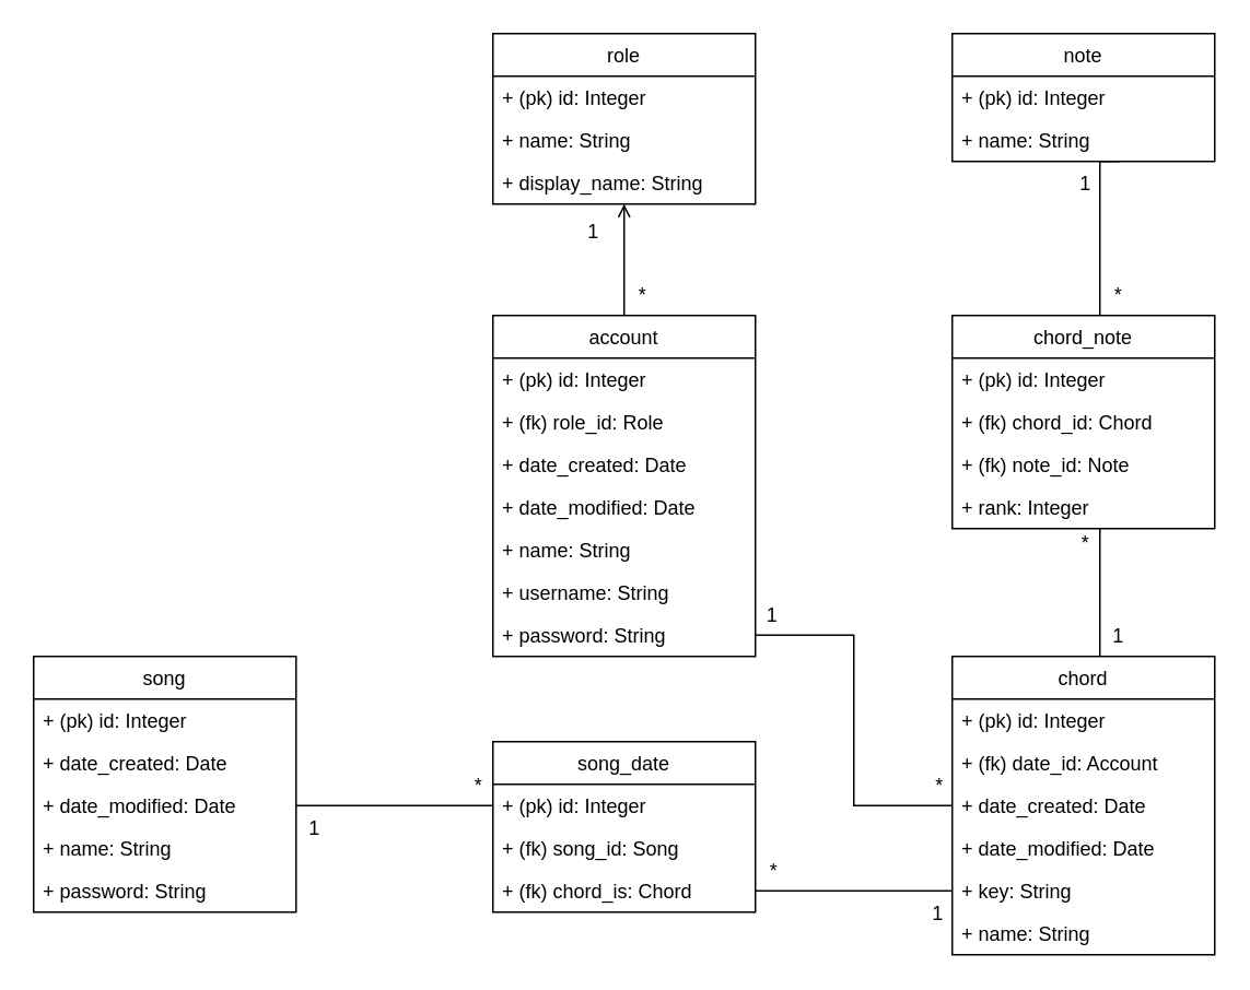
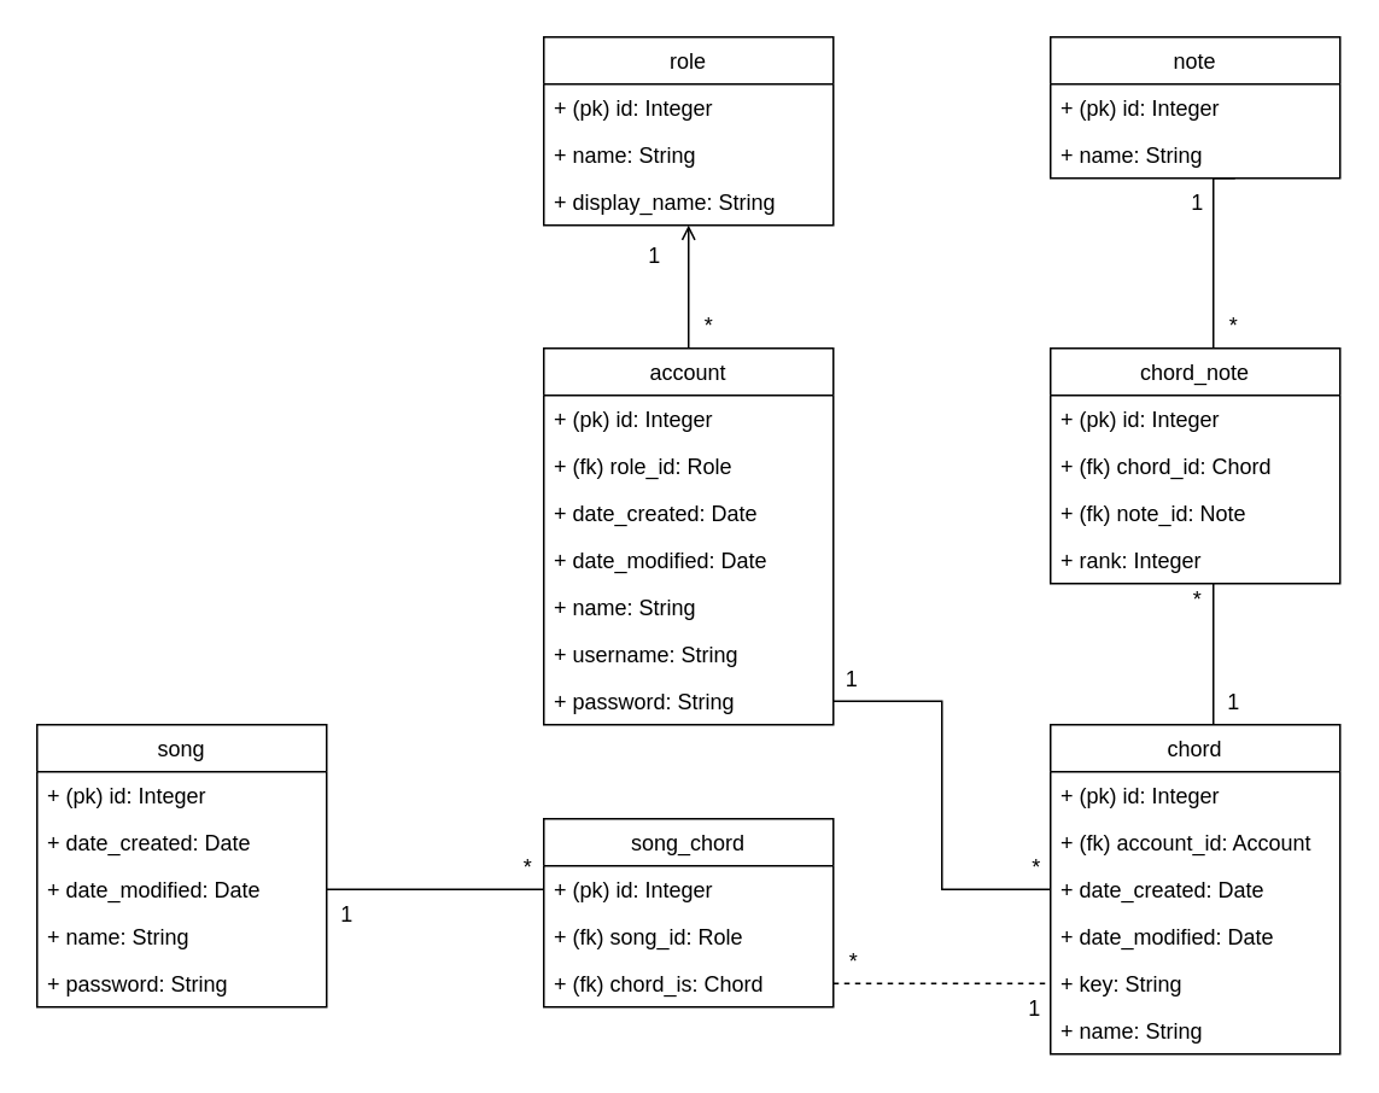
  <mxCell id="0" />
  <mxCell id="1" parent="0" />
  <mxCell id="2" value="" style="edgeStyle=orthogonalEdgeStyle;rounded=0;orthogonalLoop=1;jettySize=auto;html=1;endArrow=open;endFill=0;" parent="1" source="5" target="13" edge="1"><mxGeometry relative="1" as="geometry" /></mxCell>
  <mxCell id="3" value="1" style="text;html=1;resizable=0;points=[];align=center;verticalAlign=middle;labelBackgroundColor=#ffffff;" parent="2" vertex="1" connectable="0"><mxGeometry x="0.735" y="-3" relative="1" as="geometry"><mxPoint x="-23" y="7" as="offset" /></mxGeometry></mxCell>
  <mxCell id="4" value="*" style="text;html=1;resizable=0;points=[];align=center;verticalAlign=middle;labelBackgroundColor=#ffffff;" parent="2" vertex="1" connectable="0"><mxGeometry x="-0.541" y="-3" relative="1" as="geometry"><mxPoint x="7" y="3" as="offset" /></mxGeometry></mxCell>
  <mxCell id="5" value="account" style="swimlane;fontStyle=0;childLayout=stackLayout;horizontal=1;startSize=26;fillColor=none;horizontalStack=0;resizeParent=1;resizeParentMax=0;resizeLast=0;collapsible=1;marginBottom=0;" parent="1" vertex="1"><mxGeometry x="300" y="192" width="160" height="208" as="geometry"><mxRectangle x="270" y="35" width="70" height="26" as="alternateBounds" /></mxGeometry></mxCell>
  <mxCell id="6" value="+ (pk) id: Integer&#10;" style="text;strokeColor=none;fillColor=none;align=left;verticalAlign=top;spacingLeft=4;spacingRight=4;overflow=hidden;rotatable=0;points=[[0,0.5],[1,0.5]];portConstraint=eastwest;" parent="5" vertex="1"><mxGeometry y="26" width="160" height="26" as="geometry" /></mxCell>
  <mxCell id="7" value="+ (fk) role_id: Role" style="text;strokeColor=none;fillColor=none;align=left;verticalAlign=top;spacingLeft=4;spacingRight=4;overflow=hidden;rotatable=0;points=[[0,0.5],[1,0.5]];portConstraint=eastwest;" parent="5" vertex="1"><mxGeometry y="52" width="160" height="26" as="geometry" /></mxCell>
  <mxCell id="8" value="+ date_created: Date" style="text;strokeColor=none;fillColor=none;align=left;verticalAlign=top;spacingLeft=4;spacingRight=4;overflow=hidden;rotatable=0;points=[[0,0.5],[1,0.5]];portConstraint=eastwest;" parent="5" vertex="1"><mxGeometry y="78" width="160" height="26" as="geometry" /></mxCell>
  <mxCell id="9" value="+ date_modified: Date" style="text;strokeColor=none;fillColor=none;align=left;verticalAlign=top;spacingLeft=4;spacingRight=4;overflow=hidden;rotatable=0;points=[[0,0.5],[1,0.5]];portConstraint=eastwest;" parent="5" vertex="1"><mxGeometry y="104" width="160" height="26" as="geometry" /></mxCell>
  <mxCell id="10" value="+ name: String" style="text;strokeColor=none;fillColor=none;align=left;verticalAlign=top;spacingLeft=4;spacingRight=4;overflow=hidden;rotatable=0;points=[[0,0.5],[1,0.5]];portConstraint=eastwest;" parent="5" vertex="1"><mxGeometry y="130" width="160" height="26" as="geometry" /></mxCell>
  <mxCell id="11" value="+ username: String" style="text;strokeColor=none;fillColor=none;align=left;verticalAlign=top;spacingLeft=4;spacingRight=4;overflow=hidden;rotatable=0;points=[[0,0.5],[1,0.5]];portConstraint=eastwest;" parent="5" vertex="1"><mxGeometry y="156" width="160" height="26" as="geometry" /></mxCell>
  <mxCell id="12" value="+ password: String" style="text;strokeColor=none;fillColor=none;align=left;verticalAlign=top;spacingLeft=4;spacingRight=4;overflow=hidden;rotatable=0;points=[[0,0.5],[1,0.5]];portConstraint=eastwest;" parent="5" vertex="1"><mxGeometry y="182" width="160" height="26" as="geometry" /></mxCell>
  <mxCell id="13" value="role" style="swimlane;fontStyle=0;childLayout=stackLayout;horizontal=1;startSize=26;fillColor=none;horizontalStack=0;resizeParent=1;resizeParentMax=0;resizeLast=0;collapsible=1;marginBottom=0;" parent="1" vertex="1"><mxGeometry x="300" y="20" width="160" height="104" as="geometry"><mxRectangle x="270" y="35" width="70" height="26" as="alternateBounds" /></mxGeometry></mxCell>
  <mxCell id="14" value="+ (pk) id: Integer&#10;" style="text;strokeColor=none;fillColor=none;align=left;verticalAlign=top;spacingLeft=4;spacingRight=4;overflow=hidden;rotatable=0;points=[[0,0.5],[1,0.5]];portConstraint=eastwest;" parent="13" vertex="1"><mxGeometry y="26" width="160" height="26" as="geometry" /></mxCell>
  <mxCell id="15" value="+ name: String" style="text;strokeColor=none;fillColor=none;align=left;verticalAlign=top;spacingLeft=4;spacingRight=4;overflow=hidden;rotatable=0;points=[[0,0.5],[1,0.5]];portConstraint=eastwest;" parent="13" vertex="1"><mxGeometry y="52" width="160" height="26" as="geometry" /></mxCell>
  <mxCell id="16" value="+ display_name: String" style="text;strokeColor=none;fillColor=none;align=left;verticalAlign=top;spacingLeft=4;spacingRight=4;overflow=hidden;rotatable=0;points=[[0,0.5],[1,0.5]];portConstraint=eastwest;" parent="13" vertex="1"><mxGeometry y="78" width="160" height="26" as="geometry" /></mxCell>
  <mxCell id="17" value="note" style="swimlane;fontStyle=0;childLayout=stackLayout;horizontal=1;startSize=26;fillColor=none;horizontalStack=0;resizeParent=1;resizeParentMax=0;resizeLast=0;collapsible=1;marginBottom=0;" parent="1" vertex="1"><mxGeometry x="580" y="20" width="160" height="78" as="geometry"><mxRectangle x="270" y="35" width="70" height="26" as="alternateBounds" /></mxGeometry></mxCell>
  <mxCell id="18" value="+ (pk) id: Integer&#10;" style="text;strokeColor=none;fillColor=none;align=left;verticalAlign=top;spacingLeft=4;spacingRight=4;overflow=hidden;rotatable=0;points=[[0,0.5],[1,0.5]];portConstraint=eastwest;" parent="17" vertex="1"><mxGeometry y="26" width="160" height="26" as="geometry" /></mxCell>
  <mxCell id="19" value="+ name: String" style="text;strokeColor=none;fillColor=none;align=left;verticalAlign=top;spacingLeft=4;spacingRight=4;overflow=hidden;rotatable=0;points=[[0,0.5],[1,0.5]];portConstraint=eastwest;" parent="17" vertex="1"><mxGeometry y="52" width="160" height="26" as="geometry" /></mxCell>
  <mxCell id="20" value="" style="edgeStyle=orthogonalEdgeStyle;rounded=0;orthogonalLoop=1;jettySize=auto;html=1;endArrow=none;endFill=0;" parent="1" source="23" target="33" edge="1"><mxGeometry relative="1" as="geometry"><Array as="points"><mxPoint x="670" y="360" /><mxPoint x="670" y="360" /></Array></mxGeometry></mxCell>
  <mxCell id="21" value="1" style="text;html=1;resizable=0;points=[];align=center;verticalAlign=middle;labelBackgroundColor=#ffffff;" parent="20" vertex="1" connectable="0"><mxGeometry x="0.015" y="-26" relative="1" as="geometry"><mxPoint x="-16" y="27" as="offset" /></mxGeometry></mxCell>
  <mxCell id="22" value="*" style="text;html=1;resizable=0;points=[];align=center;verticalAlign=middle;labelBackgroundColor=#ffffff;" parent="20" vertex="1" connectable="0"><mxGeometry x="0.815" y="2" relative="1" as="geometry"><mxPoint x="-8" y="1" as="offset" /></mxGeometry></mxCell>
  <mxCell id="23" value="chord" style="swimlane;fontStyle=0;childLayout=stackLayout;horizontal=1;startSize=26;fillColor=none;horizontalStack=0;resizeParent=1;resizeParentMax=0;resizeLast=0;collapsible=1;marginBottom=0;" parent="1" vertex="1"><mxGeometry x="580" y="400" width="160" height="182" as="geometry"><mxRectangle x="270" y="35" width="70" height="26" as="alternateBounds" /></mxGeometry></mxCell>
  <mxCell id="24" value="+ (pk) id: Integer&#10;" style="text;strokeColor=none;fillColor=none;align=left;verticalAlign=top;spacingLeft=4;spacingRight=4;overflow=hidden;rotatable=0;points=[[0,0.5],[1,0.5]];portConstraint=eastwest;" parent="23" vertex="1"><mxGeometry y="26" width="160" height="26" as="geometry" /></mxCell>
- <mxCell id="25" value="+ (fk) date_id: Account" style="text;strokeColor=none;fillColor=none;align=left;verticalAlign=top;spacingLeft=4;spacingRight=4;overflow=hidden;rotatable=0;points=[[0,0.5],[1,0.5]];portConstraint=eastwest;" parent="23" vertex="1"><mxGeometry y="52" width="160" height="26" as="geometry" /></mxCell>
+ <mxCell id="25" value="+ (fk) account_id: Account" style="text;strokeColor=none;fillColor=none;align=left;verticalAlign=top;spacingLeft=4;spacingRight=4;overflow=hidden;rotatable=0;points=[[0,0.5],[1,0.5]];portConstraint=eastwest;" parent="23" vertex="1"><mxGeometry y="52" width="160" height="26" as="geometry" /></mxCell>
  <mxCell id="26" value="+ date_created: Date" style="text;strokeColor=none;fillColor=none;align=left;verticalAlign=top;spacingLeft=4;spacingRight=4;overflow=hidden;rotatable=0;points=[[0,0.5],[1,0.5]];portConstraint=eastwest;" parent="23" vertex="1"><mxGeometry y="78" width="160" height="26" as="geometry" /></mxCell>
  <mxCell id="27" value="+ date_modified: Date" style="text;strokeColor=none;fillColor=none;align=left;verticalAlign=top;spacingLeft=4;spacingRight=4;overflow=hidden;rotatable=0;points=[[0,0.5],[1,0.5]];portConstraint=eastwest;" parent="23" vertex="1"><mxGeometry y="104" width="160" height="26" as="geometry" /></mxCell>
  <mxCell id="28" value="+ key: String" style="text;strokeColor=none;fillColor=none;align=left;verticalAlign=top;spacingLeft=4;spacingRight=4;overflow=hidden;rotatable=0;points=[[0,0.5],[1,0.5]];portConstraint=eastwest;" parent="23" vertex="1"><mxGeometry y="130" width="160" height="26" as="geometry" /></mxCell>
  <mxCell id="29" value="+ name: String" style="text;strokeColor=none;fillColor=none;align=left;verticalAlign=top;spacingLeft=4;spacingRight=4;overflow=hidden;rotatable=0;points=[[0,0.5],[1,0.5]];portConstraint=eastwest;" parent="23" vertex="1"><mxGeometry y="156" width="160" height="26" as="geometry" /></mxCell>
  <mxCell id="30" style="edgeStyle=orthogonalEdgeStyle;rounded=0;orthogonalLoop=1;jettySize=auto;html=1;endArrow=none;endFill=0;" parent="1" source="33" edge="1"><mxGeometry relative="1" as="geometry"><mxPoint x="682" y="98" as="targetPoint" /><Array as="points"><mxPoint x="670" y="98" /></Array></mxGeometry></mxCell>
  <mxCell id="31" value="*" style="text;html=1;resizable=0;points=[];align=center;verticalAlign=middle;labelBackgroundColor=#ffffff;" parent="30" vertex="1" connectable="0"><mxGeometry x="-0.66" y="-1" relative="1" as="geometry"><mxPoint x="9" y="5.5" as="offset" /></mxGeometry></mxCell>
  <mxCell id="32" value="&lt;div&gt;1&lt;/div&gt;" style="text;html=1;resizable=0;points=[];align=center;verticalAlign=middle;labelBackgroundColor=#ffffff;" parent="30" vertex="1" connectable="0"><mxGeometry x="0.683" relative="1" as="geometry"><mxPoint x="-10" y="8" as="offset" /></mxGeometry></mxCell>
  <mxCell id="33" value="chord_note" style="swimlane;fontStyle=0;childLayout=stackLayout;horizontal=1;startSize=26;fillColor=none;horizontalStack=0;resizeParent=1;resizeParentMax=0;resizeLast=0;collapsible=1;marginBottom=0;" parent="1" vertex="1"><mxGeometry x="580" y="192" width="160" height="130" as="geometry"><mxRectangle x="270" y="35" width="70" height="26" as="alternateBounds" /></mxGeometry></mxCell>
  <mxCell id="34" value="+ (pk) id: Integer&#10;" style="text;strokeColor=none;fillColor=none;align=left;verticalAlign=top;spacingLeft=4;spacingRight=4;overflow=hidden;rotatable=0;points=[[0,0.5],[1,0.5]];portConstraint=eastwest;" parent="33" vertex="1"><mxGeometry y="26" width="160" height="26" as="geometry" /></mxCell>
  <mxCell id="35" value="+ (fk) chord_id: Chord" style="text;strokeColor=none;fillColor=none;align=left;verticalAlign=top;spacingLeft=4;spacingRight=4;overflow=hidden;rotatable=0;points=[[0,0.5],[1,0.5]];portConstraint=eastwest;" parent="33" vertex="1"><mxGeometry y="52" width="160" height="26" as="geometry" /></mxCell>
  <mxCell id="36" value="+ (fk) note_id: Note" style="text;strokeColor=none;fillColor=none;align=left;verticalAlign=top;spacingLeft=4;spacingRight=4;overflow=hidden;rotatable=0;points=[[0,0.5],[1,0.5]];portConstraint=eastwest;" parent="33" vertex="1"><mxGeometry y="78" width="160" height="26" as="geometry" /></mxCell>
  <mxCell id="37" value="+ rank: Integer" style="text;strokeColor=none;fillColor=none;align=left;verticalAlign=top;spacingLeft=4;spacingRight=4;overflow=hidden;rotatable=0;points=[[0,0.5],[1,0.5]];portConstraint=eastwest;" parent="33" vertex="1"><mxGeometry y="104" width="160" height="26" as="geometry" /></mxCell>
  <mxCell id="38" style="edgeStyle=orthogonalEdgeStyle;rounded=0;orthogonalLoop=1;jettySize=auto;html=1;entryX=0;entryY=0.5;entryDx=0;entryDy=0;endArrow=none;endFill=0;" parent="1" source="12" target="26" edge="1"><mxGeometry relative="1" as="geometry" /></mxCell>
  <mxCell id="39" value="1" style="text;html=1;resizable=0;points=[];align=center;verticalAlign=middle;labelBackgroundColor=#ffffff;" parent="38" vertex="1" connectable="0"><mxGeometry x="-0.91" y="-2" relative="1" as="geometry"><mxPoint x="-1" y="-15" as="offset" /></mxGeometry></mxCell>
  <mxCell id="40" value="*" style="text;html=1;resizable=0;points=[];align=center;verticalAlign=middle;labelBackgroundColor=#ffffff;" parent="38" vertex="1" connectable="0"><mxGeometry x="0.875" y="2" relative="1" as="geometry"><mxPoint x="5" y="-11" as="offset" /></mxGeometry></mxCell>
  <mxCell id="41" value="song" style="swimlane;fontStyle=0;childLayout=stackLayout;horizontal=1;startSize=26;fillColor=none;horizontalStack=0;resizeParent=1;resizeParentMax=0;resizeLast=0;collapsible=1;marginBottom=0;" parent="1" vertex="1"><mxGeometry x="20" y="400" width="160" height="156" as="geometry"><mxRectangle x="270" y="35" width="70" height="26" as="alternateBounds" /></mxGeometry></mxCell>
  <mxCell id="42" value="+ (pk) id: Integer&#10;" style="text;strokeColor=none;fillColor=none;align=left;verticalAlign=top;spacingLeft=4;spacingRight=4;overflow=hidden;rotatable=0;points=[[0,0.5],[1,0.5]];portConstraint=eastwest;" parent="41" vertex="1"><mxGeometry y="26" width="160" height="26" as="geometry" /></mxCell>
  <mxCell id="43" value="+ date_created: Date" style="text;strokeColor=none;fillColor=none;align=left;verticalAlign=top;spacingLeft=4;spacingRight=4;overflow=hidden;rotatable=0;points=[[0,0.5],[1,0.5]];portConstraint=eastwest;" parent="41" vertex="1"><mxGeometry y="52" width="160" height="26" as="geometry" /></mxCell>
  <mxCell id="44" value="+ date_modified: Date" style="text;strokeColor=none;fillColor=none;align=left;verticalAlign=top;spacingLeft=4;spacingRight=4;overflow=hidden;rotatable=0;points=[[0,0.5],[1,0.5]];portConstraint=eastwest;" parent="41" vertex="1"><mxGeometry y="78" width="160" height="26" as="geometry" /></mxCell>
  <mxCell id="45" value="+ name: String" style="text;strokeColor=none;fillColor=none;align=left;verticalAlign=top;spacingLeft=4;spacingRight=4;overflow=hidden;rotatable=0;points=[[0,0.5],[1,0.5]];portConstraint=eastwest;" parent="41" vertex="1"><mxGeometry y="104" width="160" height="26" as="geometry" /></mxCell>
  <mxCell id="46" value="+ password: String" style="text;strokeColor=none;fillColor=none;align=left;verticalAlign=top;spacingLeft=4;spacingRight=4;overflow=hidden;rotatable=0;points=[[0,0.5],[1,0.5]];portConstraint=eastwest;" parent="41" vertex="1"><mxGeometry y="130" width="160" height="26" as="geometry" /></mxCell>
- <mxCell id="47" value="song_date" style="swimlane;fontStyle=0;childLayout=stackLayout;horizontal=1;startSize=26;fillColor=none;horizontalStack=0;resizeParent=1;resizeParentMax=0;resizeLast=0;collapsible=1;marginBottom=0;" parent="1" vertex="1"><mxGeometry x="300" y="452" width="160" height="104" as="geometry"><mxRectangle x="270" y="35" width="70" height="26" as="alternateBounds" /></mxGeometry></mxCell>
+ <mxCell id="47" value="song_chord" style="swimlane;fontStyle=0;childLayout=stackLayout;horizontal=1;startSize=26;fillColor=none;horizontalStack=0;resizeParent=1;resizeParentMax=0;resizeLast=0;collapsible=1;marginBottom=0;" parent="1" vertex="1"><mxGeometry x="300" y="452" width="160" height="104" as="geometry"><mxRectangle x="270" y="35" width="70" height="26" as="alternateBounds" /></mxGeometry></mxCell>
  <mxCell id="48" value="+ (pk) id: Integer&#10;" style="text;strokeColor=none;fillColor=none;align=left;verticalAlign=top;spacingLeft=4;spacingRight=4;overflow=hidden;rotatable=0;points=[[0,0.5],[1,0.5]];portConstraint=eastwest;" parent="47" vertex="1"><mxGeometry y="26" width="160" height="26" as="geometry" /></mxCell>
- <mxCell id="49" value="+ (fk) song_id: Song" style="text;strokeColor=none;fillColor=none;align=left;verticalAlign=top;spacingLeft=4;spacingRight=4;overflow=hidden;rotatable=0;points=[[0,0.5],[1,0.5]];portConstraint=eastwest;" parent="47" vertex="1"><mxGeometry y="52" width="160" height="26" as="geometry" /></mxCell>
+ <mxCell id="49" value="+ (fk) song_id: Role" style="text;strokeColor=none;fillColor=none;align=left;verticalAlign=top;spacingLeft=4;spacingRight=4;overflow=hidden;rotatable=0;points=[[0,0.5],[1,0.5]];portConstraint=eastwest;" parent="47" vertex="1"><mxGeometry y="52" width="160" height="26" as="geometry" /></mxCell>
  <mxCell id="50" value="+ (fk) chord_is: Chord" style="text;strokeColor=none;fillColor=none;align=left;verticalAlign=top;spacingLeft=4;spacingRight=4;overflow=hidden;rotatable=0;points=[[0,0.5],[1,0.5]];portConstraint=eastwest;" parent="47" vertex="1"><mxGeometry y="78" width="160" height="26" as="geometry" /></mxCell>
  <mxCell id="51" style="edgeStyle=orthogonalEdgeStyle;rounded=0;orthogonalLoop=1;jettySize=auto;html=1;entryX=0;entryY=0.5;entryDx=0;entryDy=0;endArrow=none;endFill=0;" parent="1" source="44" target="48" edge="1"><mxGeometry relative="1" as="geometry" /></mxCell>
  <mxCell id="52" value="*" style="text;html=1;resizable=0;points=[];align=center;verticalAlign=middle;labelBackgroundColor=#ffffff;" parent="51" vertex="1" connectable="0"><mxGeometry x="0.733" relative="1" as="geometry"><mxPoint x="6" y="-13" as="offset" /></mxGeometry></mxCell>
  <mxCell id="53" value="1" style="text;html=1;resizable=0;points=[];align=center;verticalAlign=middle;labelBackgroundColor=#ffffff;" parent="51" vertex="1" connectable="0"><mxGeometry x="-0.002" y="-54" relative="1" as="geometry"><mxPoint x="-50" y="-41" as="offset" /></mxGeometry></mxCell>
- <mxCell id="54" style="edgeStyle=orthogonalEdgeStyle;rounded=0;orthogonalLoop=1;jettySize=auto;html=1;entryX=0;entryY=0.5;entryDx=0;entryDy=0;endArrow=none;endFill=0;" parent="1" source="50" target="28" edge="1"><mxGeometry relative="1" as="geometry" /></mxCell>
+ <mxCell id="54" style="edgeStyle=orthogonalEdgeStyle;rounded=0;orthogonalLoop=1;jettySize=auto;html=1;entryX=0;entryY=0.5;entryDx=0;entryDy=0;endArrow=none;endFill=0;dashed=1;" parent="1" source="50" target="28" edge="1"><mxGeometry relative="1" as="geometry" /></mxCell>
  <mxCell id="55" value="1" style="text;html=1;resizable=0;points=[];align=center;verticalAlign=middle;labelBackgroundColor=#ffffff;" parent="54" vertex="1" connectable="0"><mxGeometry x="0.76" y="1" relative="1" as="geometry"><mxPoint x="4.5" y="14" as="offset" /></mxGeometry></mxCell>
  <mxCell id="56" value="*" style="text;html=1;resizable=0;points=[];align=center;verticalAlign=middle;labelBackgroundColor=#ffffff;" parent="54" vertex="1" connectable="0"><mxGeometry x="-0.002" y="-46" relative="1" as="geometry"><mxPoint x="-50" y="-59" as="offset" /></mxGeometry></mxCell>
